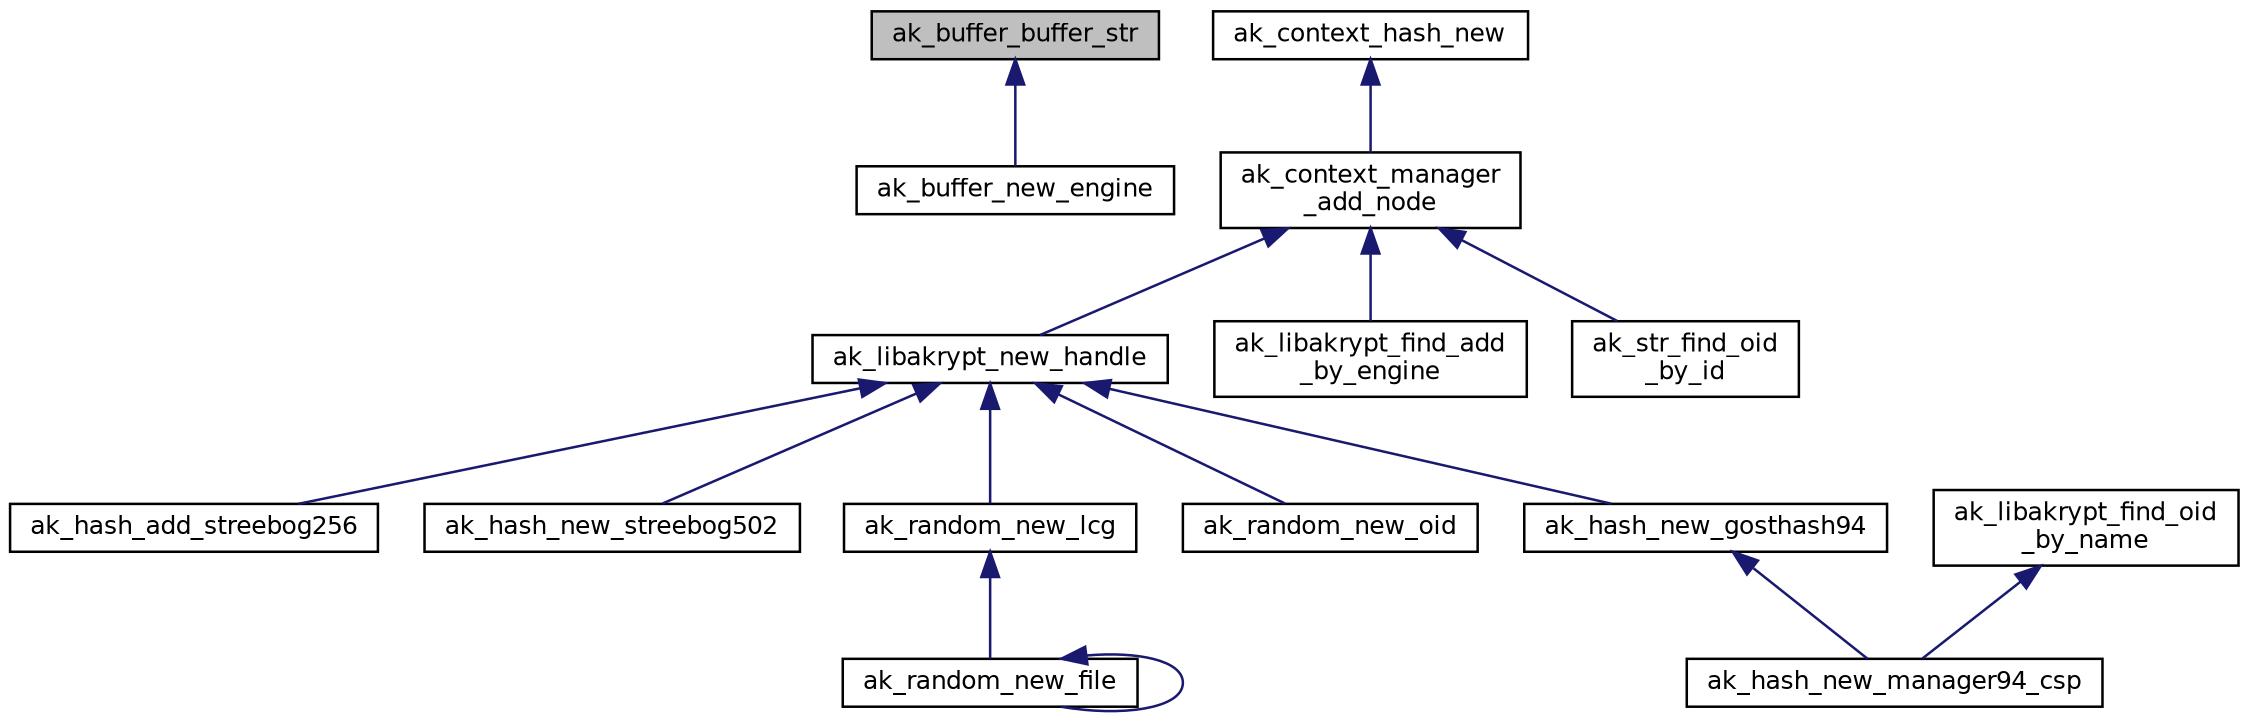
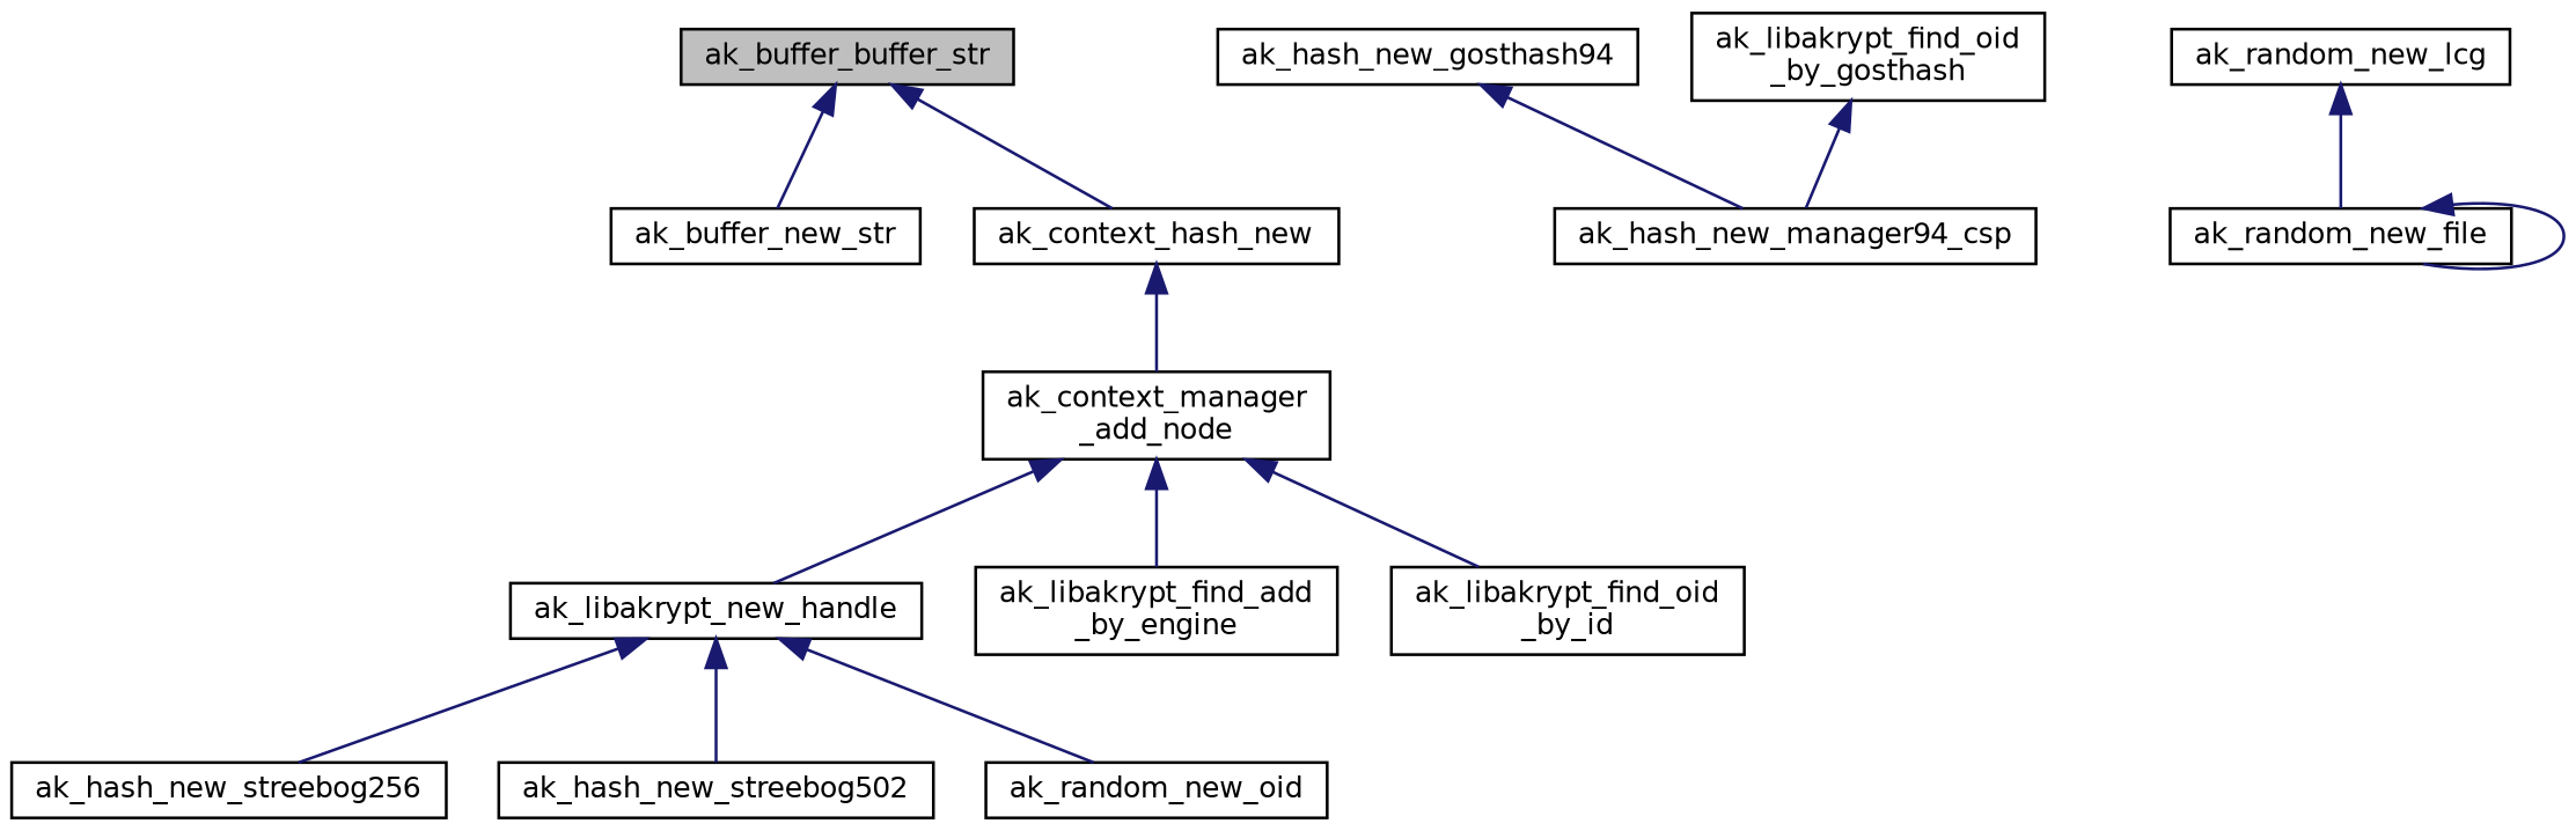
  digraph {
    rankdir=TB
    node [color=black fillcolor=white fontname=Helvetica fontsize=10 shape=record style=filled]
    edge [color=midnightblue dir=back fontname=Helvetica fontsize=10 labelfontname=Helvetica labelfontsize=10 style=solid]
    n1 [fillcolor=grey75 fontcolor=black height=0.2 label=ak_buffer_buffer_str width=0.4]
-   n2 [height=0.2 label=ak_buffer_new_engine width=0.4]
+   n2 [height=0.2 label=ak_buffer_new_str width=0.4]
    n3 [height=0.2 label=ak_context_hash_new width=0.4]
    n4 [height=0.2 label="ak_context_manager\l_add_node" width=0.4]
    n5 [height=0.2 label=ak_libakrypt_new_handle width=0.4]
    n6 [height=0.2 label="ak_libakrypt_find_add\l_by_engine" width=0.4]
-   n7 [height=0.2 label="ak_str_find_oid\l_by_id" width=0.4]
+   n7 [height=0.2 label="ak_libakrypt_find_oid\l_by_id" width=0.4]
    n8 [height=0.2 label=ak_hash_new_gosthash94 width=0.4]
-   n9 [height=0.2 label=ak_hash_add_streebog256 width=0.4]
+   n9 [height=0.2 label=ak_hash_new_streebog256 width=0.4]
    n10 [height=0.2 label=ak_hash_new_streebog502 width=0.4]
    n11 [height=0.2 label=ak_random_new_lcg width=0.4]
    n12 [height=0.2 label=ak_random_new_oid width=0.4]
-   n13 [height=0.2 label="ak_libakrypt_find_oid\l_by_name" width=0.4]
+   n13 [height=0.2 label="ak_libakrypt_find_oid\l_by_gosthash" width=0.4]
    n14 [height=0.2 label=ak_hash_new_manager94_csp width=0.4]
    n15 [height=0.2 label=ak_random_new_file width=0.4]
    n1 -> n2
+   n1 -> n3
    n3 -> n4
    n4 -> n5
    n4 -> n6
    n4 -> n7
-   n5 -> n8
    n5 -> n9
    n5 -> n10
-   n5 -> n11
    n5 -> n12
    n8 -> n14
    n11 -> n15
    n13 -> n14
    n15 -> n15
  }
